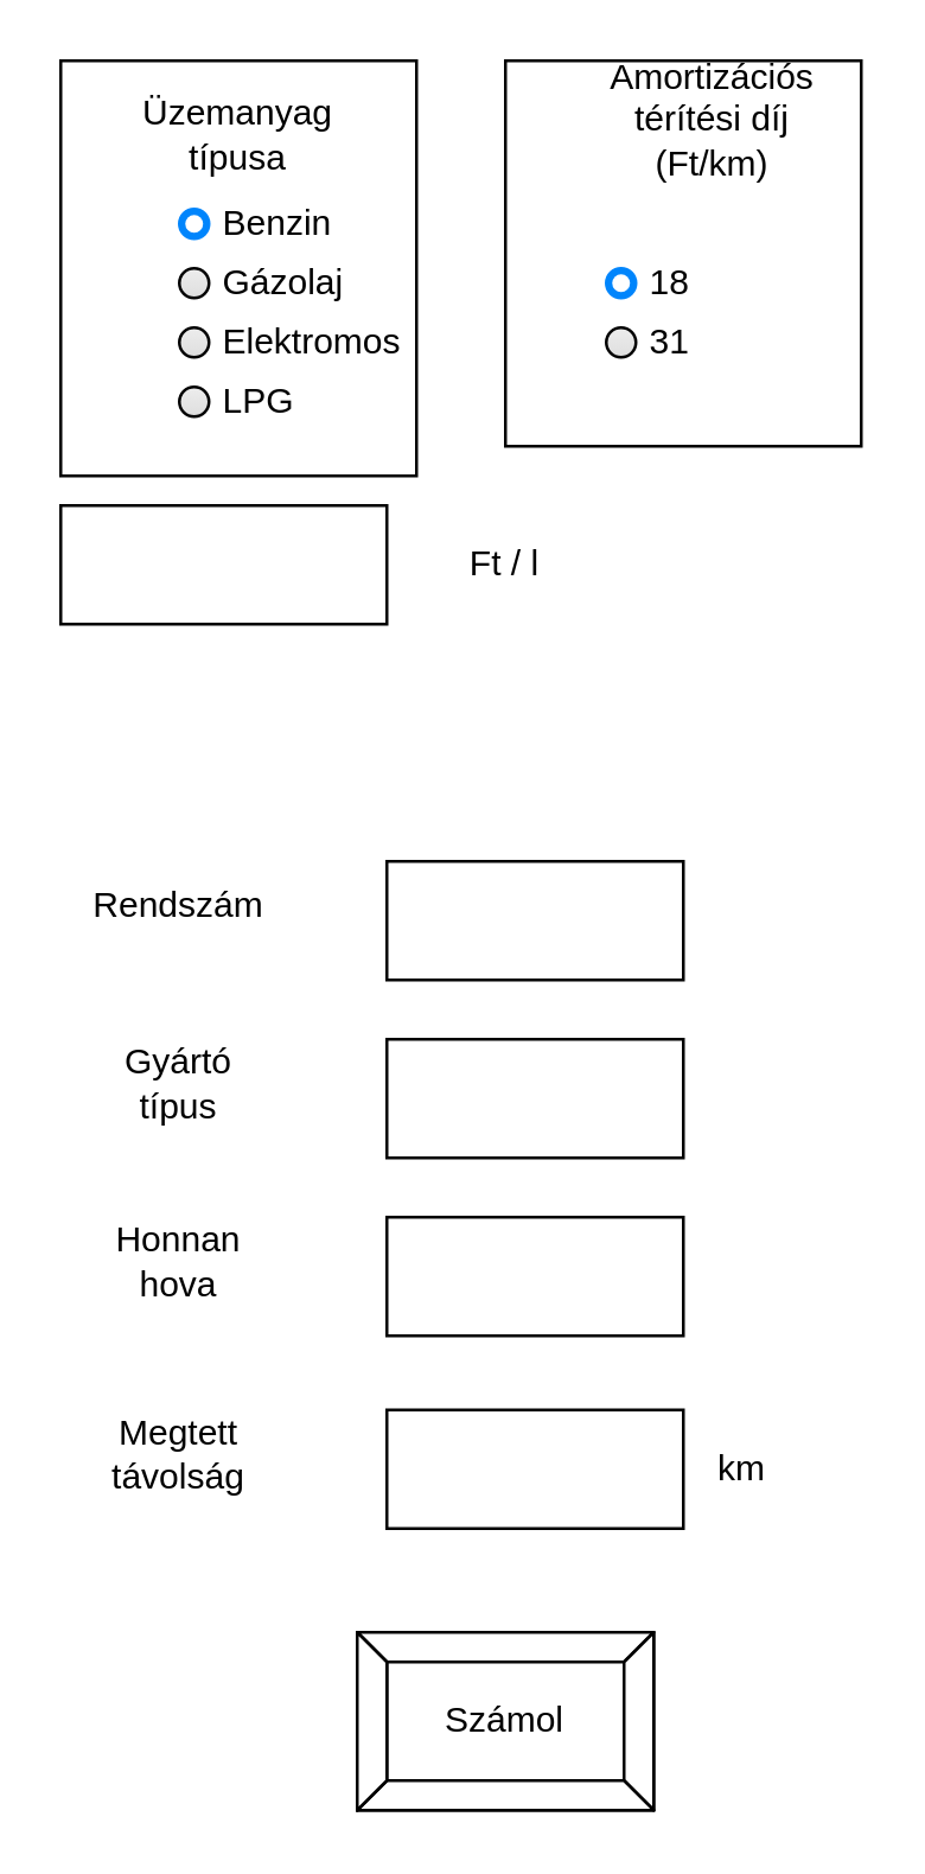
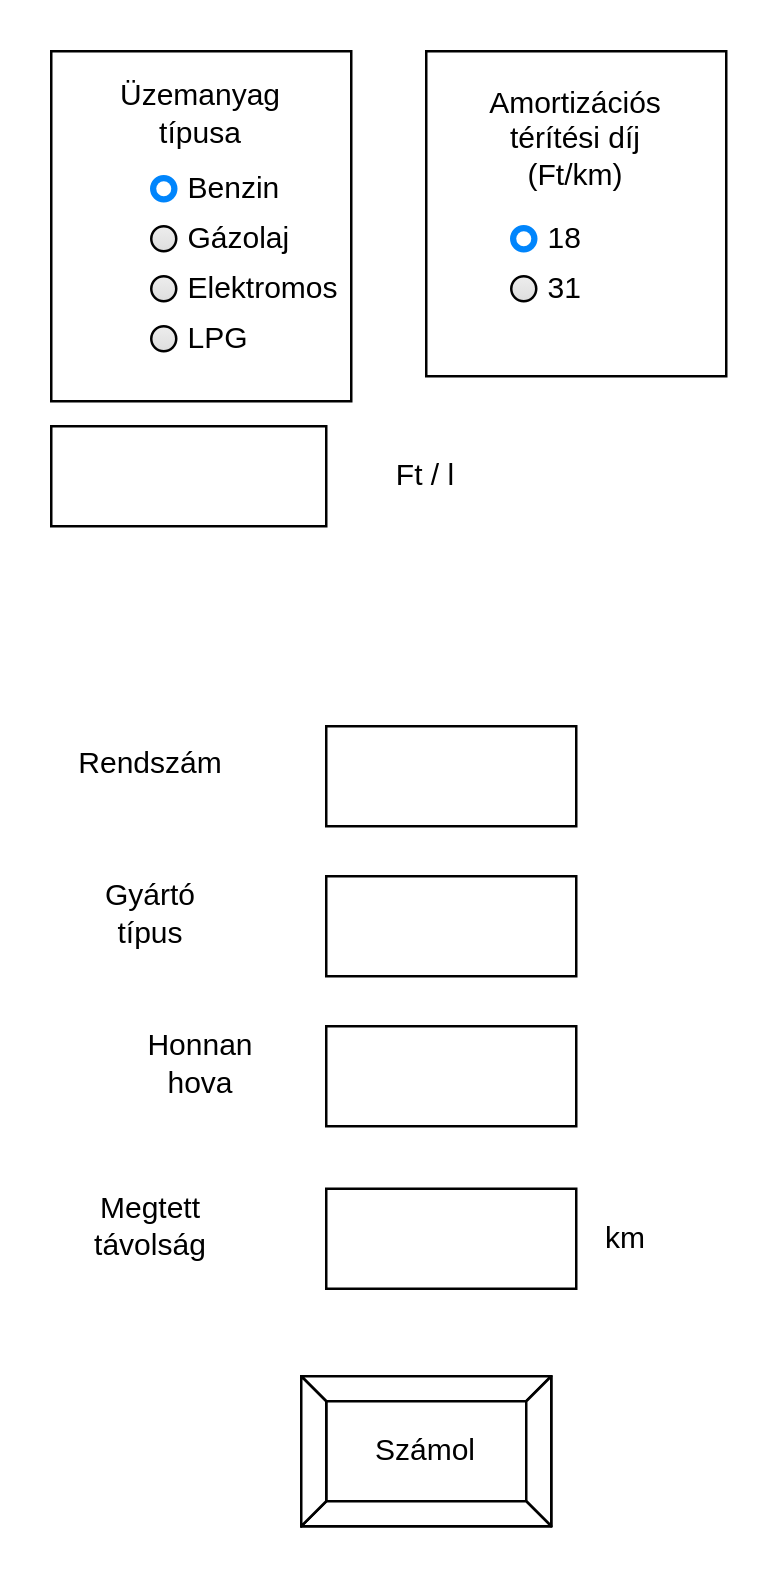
  <mxCell id="0" />
  <mxCell id="1" parent="0" />
  <mxCell id="2" value="" style="rounded=0;whiteSpace=wrap;html=1;" vertex="1" parent="1"><mxGeometry x="20" y="20" width="120" height="140" as="geometry" /></mxCell>
  <mxCell id="3" value="" style="rounded=0;whiteSpace=wrap;html=1;" vertex="1" parent="1"><mxGeometry x="170" y="20" width="120" height="130" as="geometry" /></mxCell>
  <mxCell id="4" value="Benzin" style="html=1;shadow=0;dashed=0;shape=mxgraph.bootstrap.radioButton2;labelPosition=right;verticalLabelPosition=middle;align=left;verticalAlign=middle;gradientColor=#DEDEDE;fillColor=#EDEDED;checked=1;spacing=5;checkedFill=#0085FC;checkedStroke=#ffffff;sketch=0;fontColor=default;" vertex="1" parent="1"><mxGeometry x="60" y="70" width="10" height="10" as="geometry" /></mxCell>
  <mxCell id="5" value="Gázolaj" style="html=1;shadow=0;dashed=0;shape=mxgraph.bootstrap.radioButton2;labelPosition=right;verticalLabelPosition=middle;align=left;verticalAlign=middle;gradientColor=#DEDEDE;fillColor=#EDEDED;checked=0;spacing=5;checkedFill=#0085FC;checkedStroke=#ffffff;sketch=0;fontColor=default;" vertex="1" parent="1"><mxGeometry x="60" y="90" width="10" height="10" as="geometry" /></mxCell>
  <mxCell id="6" value="Elektromos" style="html=1;shadow=0;dashed=0;shape=mxgraph.bootstrap.radioButton2;labelPosition=right;verticalLabelPosition=middle;align=left;verticalAlign=middle;gradientColor=#DEDEDE;fillColor=#EDEDED;checked=0;spacing=5;fontColor=default;checkedFill=#0085FC;checkedStroke=#ffffff;sketch=0;" vertex="1" parent="1"><mxGeometry x="60" y="110" width="10" height="10" as="geometry" /></mxCell>
  <mxCell id="7" value="LPG" style="html=1;shadow=0;dashed=0;shape=mxgraph.bootstrap.radioButton2;labelPosition=right;verticalLabelPosition=middle;align=left;verticalAlign=middle;gradientColor=#DEDEDE;fillColor=#EDEDED;checked=0;spacing=5;fontColor=default;checkedFill=#0085FC;checkedStroke=#ffffff;sketch=0;" vertex="1" parent="1"><mxGeometry x="60" y="130" width="10" height="10" as="geometry" /></mxCell>
  <mxCell id="8" value="" style="rounded=0;whiteSpace=wrap;html=1;" vertex="1" parent="1"><mxGeometry x="20" y="170" width="110" height="40" as="geometry" /></mxCell>
  <mxCell id="9" value="Ft / l" style="text;html=1;align=center;verticalAlign=middle;whiteSpace=wrap;rounded=0;" vertex="1" parent="1"><mxGeometry x="140" y="175" width="60" height="30" as="geometry" /></mxCell>
  <mxCell id="10" value="" style="rounded=0;whiteSpace=wrap;html=1;" vertex="1" parent="1"><mxGeometry x="130" y="290" width="100" height="40" as="geometry" /></mxCell>
  <mxCell id="11" value="Rendszám" style="text;html=1;align=center;verticalAlign=middle;whiteSpace=wrap;rounded=0;" vertex="1" parent="1"><mxGeometry x="30" y="290" width="60" height="30" as="geometry" /></mxCell>
  <mxCell id="12" value="" style="rounded=0;whiteSpace=wrap;html=1;" vertex="1" parent="1"><mxGeometry x="130" y="350" width="100" height="40" as="geometry" /></mxCell>
  <mxCell id="13" value="Gyártó típus" style="text;html=1;align=center;verticalAlign=middle;whiteSpace=wrap;rounded=0;" vertex="1" parent="1"><mxGeometry x="30" y="350" width="60" height="30" as="geometry" /></mxCell>
  <mxCell id="14" value="" style="rounded=0;whiteSpace=wrap;html=1;" vertex="1" parent="1"><mxGeometry x="130" y="410" width="100" height="40" as="geometry" /></mxCell>
- <mxCell id="15" value="Honnan hova" style="text;html=1;align=center;verticalAlign=middle;whiteSpace=wrap;rounded=0;" vertex="1" parent="1"><mxGeometry x="30" y="410" width="60" height="30" as="geometry" /></mxCell>
+ <mxCell id="15" value="Honnan hova" style="text;html=1;align=center;verticalAlign=middle;whiteSpace=wrap;rounded=0;" vertex="1" parent="1"><mxGeometry x="50" y="410" width="60" height="30" as="geometry" /></mxCell>
  <mxCell id="16" value="" style="rounded=0;whiteSpace=wrap;html=1;" vertex="1" parent="1"><mxGeometry x="130" y="475" width="100" height="40" as="geometry" /></mxCell>
  <mxCell id="17" value="Megtett távolság" style="text;html=1;align=center;verticalAlign=middle;whiteSpace=wrap;rounded=0;" vertex="1" parent="1"><mxGeometry x="30" y="475" width="60" height="30" as="geometry" /></mxCell>
  <mxCell id="18" value="km" style="text;html=1;align=center;verticalAlign=middle;whiteSpace=wrap;rounded=0;" vertex="1" parent="1"><mxGeometry x="220" y="480" width="60" height="30" as="geometry" /></mxCell>
  <mxCell id="19" value="18" style="html=1;shadow=0;dashed=0;shape=mxgraph.bootstrap.radioButton2;labelPosition=right;verticalLabelPosition=middle;align=left;verticalAlign=middle;gradientColor=#DEDEDE;fillColor=#EDEDED;checked=1;spacing=5;checkedFill=#0085FC;checkedStroke=#ffffff;sketch=0;fontColor=default;" vertex="1" parent="1"><mxGeometry x="204" y="90" width="10" height="10" as="geometry" /></mxCell>
  <mxCell id="20" value="31" style="html=1;shadow=0;dashed=0;shape=mxgraph.bootstrap.radioButton2;labelPosition=right;verticalLabelPosition=middle;align=left;verticalAlign=middle;gradientColor=#DEDEDE;fillColor=#EDEDED;checked=0;spacing=5;checkedFill=#0085FC;checkedStroke=#ffffff;sketch=0;fontColor=default;" vertex="1" parent="1"><mxGeometry x="204" y="110" width="10" height="10" as="geometry" /></mxCell>
- <mxCell id="21" value="Amortizációs térítési díj (Ft/km)" style="text;html=1;align=center;verticalAlign=middle;whiteSpace=wrap;rounded=0;" vertex="1" parent="1"><mxGeometry x="210" y="25" width="60" height="30" as="geometry" /></mxCell>
+ <mxCell id="21" value="Amortizációs térítési díj (Ft/km)" style="text;html=1;align=center;verticalAlign=middle;whiteSpace=wrap;rounded=0;" vertex="1" parent="1"><mxGeometry x="200" y="40" width="60" height="30" as="geometry" /></mxCell>
  <mxCell id="22" value="Üzemanyag típusa" style="text;html=1;align=center;verticalAlign=middle;whiteSpace=wrap;rounded=0;" vertex="1" parent="1"><mxGeometry x="50" y="30" width="60" height="30" as="geometry" /></mxCell>
  <mxCell id="23" value="Számol" style="labelPosition=center;verticalLabelPosition=middle;align=center;html=1;shape=mxgraph.basic.button;dx=10;whiteSpace=wrap;" vertex="1" parent="1"><mxGeometry x="120" y="550" width="100" height="60" as="geometry" /></mxCell>
